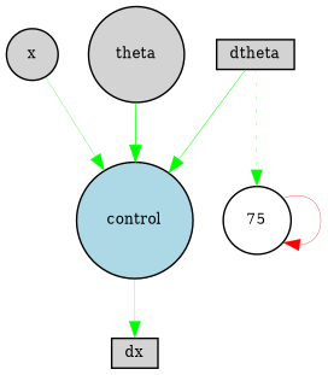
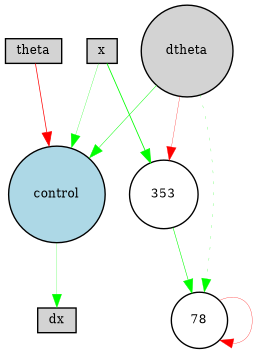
  digraph {
    node [fillcolor=lightgray fontsize=9 shape=box style=filled]
    edge [color=green style=solid]
-   x [height=0.2 shape=circle width=0.2]
+   x [height=0.2 width=0.2]
    control [fillcolor=lightblue height=0.2 shape=circle width=0.2]
+   353 [fillcolor=white height=0.2 shape=circle width=0.2]
    dx [height=0.2 width=0.2]
-   78 [fillcolor=white height=0.2 shape=circle width=0.2 label=75]
-   theta [height=0.2 shape=circle width=0.2]
-   dtheta [height=0.2 width=0.2]
+   78 [fillcolor=white height=0.2 shape=circle width=0.2]
+   theta [height=0.2 width=0.2]
+   dtheta [height=0.2 shape=circle width=0.2]
    x -> control [penwidth=0.1971545576435968]
+   x -> 353 [penwidth=0.6008289080897194]
    control -> dx [penwidth=0.17212011684341544]
+   353 -> 78 [penwidth=0.40609634632387626]
    78 -> 78 [color=red penwidth=0.215460932472509]
-   theta -> control [penwidth=0.5222125649425314]
+   theta -> control [color=red penwidth=0.5222125649425314]
    dtheta -> control [penwidth=0.3476067552713107]
+   dtheta -> 353 [color=red penwidth=0.2024648083969566]
    dtheta -> 78 [penwidth=0.16961403087917132 style=dotted]
  }
